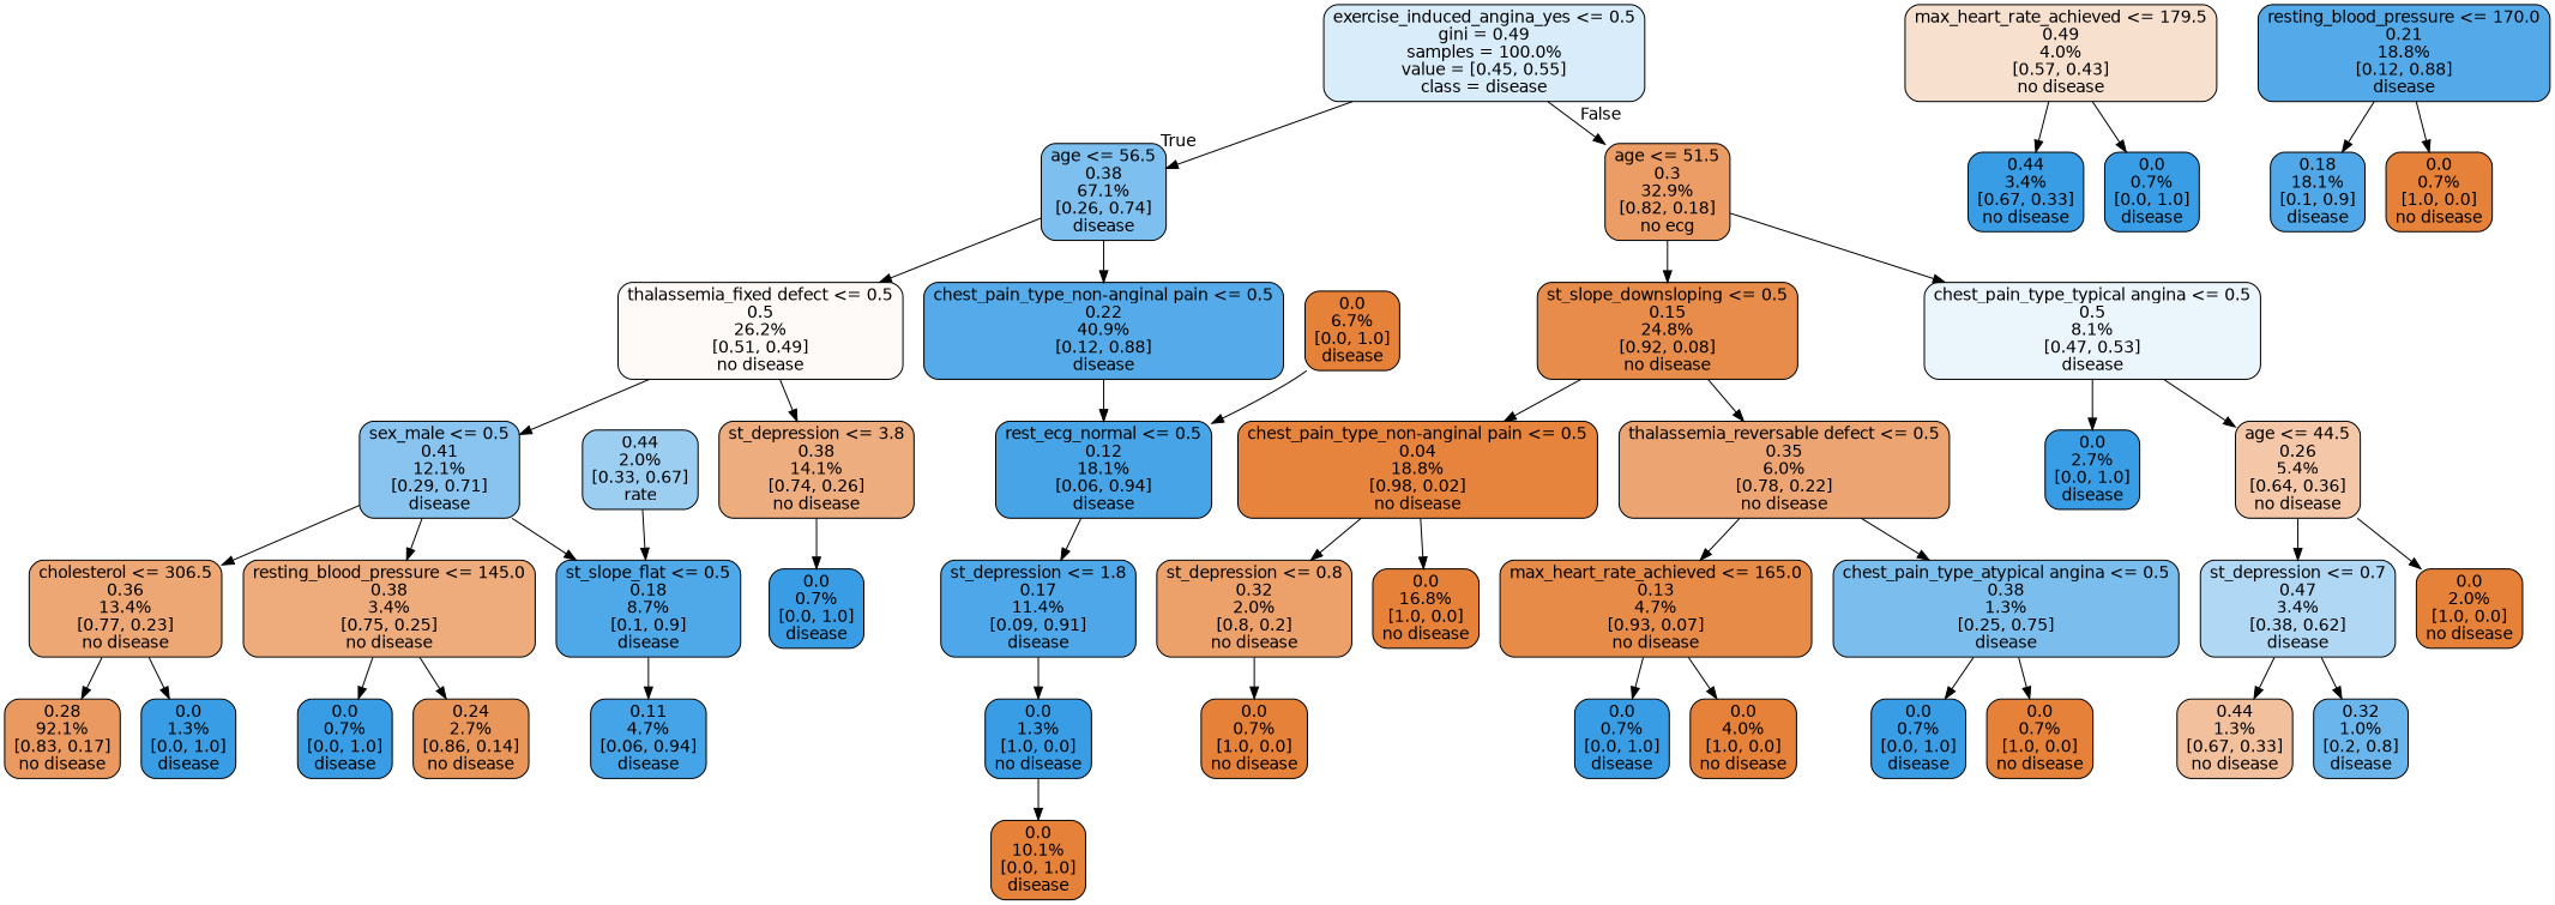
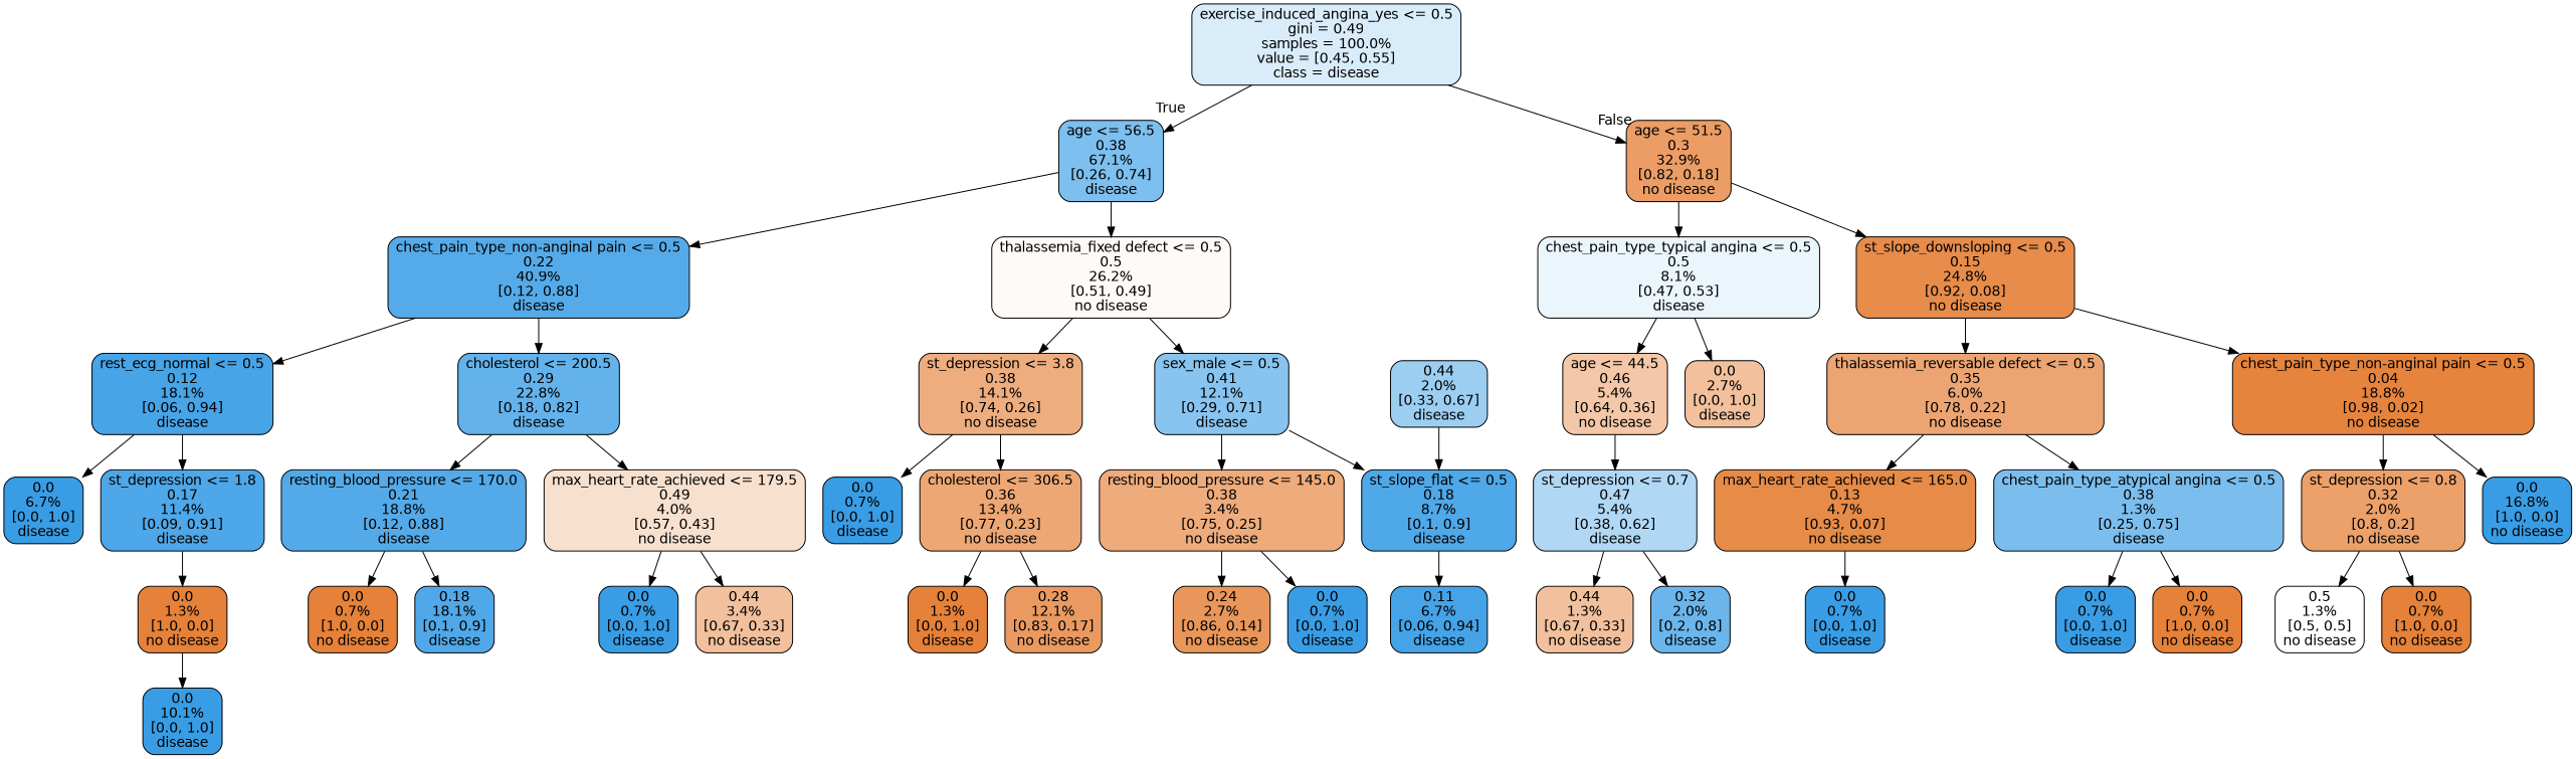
  digraph {
    node [color=black fillcolor="#399de5" fontname=helvetica shape=box style="filled, rounded"]
    edge [fontname=helvetica]
    n1 [fillcolor="#d9ecfa" label="exercise_induced_angina_yes <= 0.5\ngini = 0.49\nsamples = 100.0%\nvalue = [0.45, 0.55]\nclass = disease"]
    n2 [fillcolor="#7dbfee" label="age <= 56.5\n0.38\n67.1%\n[0.26, 0.74]\ndisease"]
-   n3 [fillcolor="#eb9d65" label="age <= 51.5\n0.3\n32.9%\n[0.82, 0.18]\nno ecg"]
+   n3 [fillcolor="#eb9d65" label="age <= 51.5\n0.3\n32.9%\n[0.82, 0.18]\nno disease"]
    n4 [fillcolor="#55abe9" label="chest_pain_type_non-anginal pain <= 0.5\n0.22\n40.9%\n[0.12, 0.88]\ndisease"]
    n5 [fillcolor="#fefaf8" label="thalassemia_fixed defect <= 0.5\n0.5\n26.2%\n[0.51, 0.49]\nno disease"]
    n6 [fillcolor="#ebf5fc" label="chest_pain_type_typical angina <= 0.5\n0.5\n8.1%\n[0.47, 0.53]\ndisease"]
    n7 [fillcolor="#e78c4a" label="st_slope_downsloping <= 0.5\n0.15\n24.8%\n[0.92, 0.08]\nno disease"]
+   n8 [fillcolor="#63b2eb" label="cholesterol <= 200.5\n0.29\n22.8%\n[0.18, 0.82]\ndisease"]
    n9 [fillcolor="#46a4e7" label="rest_ecg_normal <= 0.5\n0.12\n18.1%\n[0.06, 0.94]\ndisease"]
    n10 [fillcolor="#eead7e" label="st_depression <= 3.8\n0.38\n14.1%\n[0.74, 0.26]\nno disease"]
    n11 [fillcolor="#88c4ef" label="sex_male <= 0.5\n0.41\n12.1%\n[0.29, 0.71]\ndisease"]
    n12 [fillcolor="#f8e0ce" label="max_heart_rate_achieved <= 179.5\n0.49\n4.0%\n[0.57, 0.43]\nno disease"]
    n13 [fillcolor="#54aae9" label="resting_blood_pressure <= 170.0\n0.21\n18.8%\n[0.12, 0.88]\ndisease"]
    n14 [fillcolor="#4da7e8" label="st_depression <= 1.8\n0.17\n11.4%\n[0.09, 0.91]\ndisease"]
-   n15 [fillcolor="#e58139" label="0.0\n6.7%\n[0.0, 1.0]\ndisease"]
-   n16 [label="0.44\n3.4%\n[0.67, 0.33]\nno disease"]
+   n15 [label="0.0\n6.7%\n[0.0, 1.0]\ndisease"]
+   n16 [fillcolor="#f2c09c" label="0.44\n3.4%\n[0.67, 0.33]\nno disease"]
    n17 [label="0.0\n0.7%\n[0.0, 1.0]\ndisease"]
    n18 [fillcolor="#50a8e8" label="0.18\n18.1%\n[0.1, 0.9]\ndisease"]
    n19 [fillcolor="#e58139" label="0.0\n0.7%\n[1.0, 0.0]\nno disease"]
-   n20 [label="0.0\n1.3%\n[1.0, 0.0]\nno disease"]
-   n21 [fillcolor="#e58139" label="0.0\n10.1%\n[0.0, 1.0]\ndisease"]
+   n20 [fillcolor="#e58139" label="0.0\n1.3%\n[1.0, 0.0]\nno disease"]
+   n21 [label="0.0\n10.1%\n[0.0, 1.0]\ndisease"]
    n22 [fillcolor="#eda774" label="cholesterol <= 306.5\n0.36\n13.4%\n[0.77, 0.23]\nno disease"]
    n23 [label="0.0\n0.7%\n[0.0, 1.0]\ndisease"]
    n24 [fillcolor="#4fa8e8" label="st_slope_flat <= 0.5\n0.18\n8.7%\n[0.1, 0.9]\ndisease"]
    n25 [fillcolor="#eeab7b" label="resting_blood_pressure <= 145.0\n0.38\n3.4%\n[0.75, 0.25]\nno disease"]
-   n26 [fillcolor="#ea9a61" label="0.28\n92.1%\n[0.83, 0.17]\nno disease"]
-   n27 [label="0.0\n1.3%\n[0.0, 1.0]\ndisease"]
-   n28 [fillcolor="#45a3e7" label="0.11\n4.7%\n[0.06, 0.94]\ndisease"]
+   n26 [fillcolor="#ea9a61" label="0.28\n12.1%\n[0.83, 0.17]\nno disease"]
+   n27 [fillcolor="#e58139" label="0.0\n1.3%\n[0.0, 1.0]\ndisease"]
+   n28 [fillcolor="#45a3e7" label="0.11\n6.7%\n[0.06, 0.94]\ndisease"]
    n29 [fillcolor="#e9965a" label="0.24\n2.7%\n[0.86, 0.14]\nno disease"]
    n30 [label="0.0\n0.7%\n[0.0, 1.0]\ndisease"]
-   n31 [fillcolor="#9ccef2" label="0.44\n2.0%\n[0.33, 0.67]\nrate"]
-   n32 [label="0.0\n2.7%\n[0.0, 1.0]\ndisease"]
-   n33 [fillcolor="#f3c7a7" label="age <= 44.5\n0.26\n5.4%\n[0.64, 0.36]\nno disease"]
+   n31 [fillcolor="#9ccef2" label="0.44\n2.0%\n[0.33, 0.67]\ndisease"]
+   n32 [fillcolor="#f2c09c" label="0.0\n2.7%\n[0.0, 1.0]\ndisease"]
+   n33 [fillcolor="#f3c7a7" label="age <= 44.5\n0.46\n5.4%\n[0.64, 0.36]\nno disease"]
    n34 [fillcolor="#e6843d" label="chest_pain_type_non-anginal pain <= 0.5\n0.04\n18.8%\n[0.98, 0.02]\nno disease"]
    n35 [fillcolor="#eca572" label="thalassemia_reversable defect <= 0.5\n0.35\n6.0%\n[0.78, 0.22]\nno disease"]
-   n36 [fillcolor="#e58139" label="0.0\n2.0%\n[1.0, 0.0]\nno disease"]
-   n37 [fillcolor="#b0d8f5" label="st_depression <= 0.7\n0.47\n3.4%\n[0.38, 0.62]\ndisease"]
-   n38 [fillcolor="#6ab6ec" label="0.32\n1.0%\n[0.2, 0.8]\ndisease"]
+   n37 [fillcolor="#b0d8f5" label="st_depression <= 0.7\n0.47\n5.4%\n[0.38, 0.62]\ndisease"]
+   n38 [fillcolor="#6ab6ec" label="0.32\n2.0%\n[0.2, 0.8]\ndisease"]
    n39 [fillcolor="#f2c09c" label="0.44\n1.3%\n[0.67, 0.33]\nno disease"]
-   n40 [fillcolor="#e58139" label="0.0\n16.8%\n[1.0, 0.0]\nno disease"]
+   n40 [label="0.0\n16.8%\n[1.0, 0.0]\nno disease"]
    n41 [fillcolor="#eca06a" label="st_depression <= 0.8\n0.32\n2.0%\n[0.8, 0.2]\nno disease"]
    n42 [fillcolor="#7bbeee" label="chest_pain_type_atypical angina <= 0.5\n0.38\n1.3%\n[0.25, 0.75]\ndisease"]
    n43 [fillcolor="#e78b48" label="max_heart_rate_achieved <= 165.0\n0.13\n4.7%\n[0.93, 0.07]\nno disease"]
    n44 [fillcolor="#e58139" label="0.0\n0.7%\n[1.0, 0.0]\nno disease"]
+   n45 [fillcolor="#ffffff" label="0.5\n1.3%\n[0.5, 0.5]\nno disease"]
    n46 [fillcolor="#e58139" label="0.0\n0.7%\n[1.0, 0.0]\nno disease"]
    n47 [label="0.0\n0.7%\n[0.0, 1.0]\ndisease"]
-   n48 [fillcolor="#e58139" label="0.0\n4.0%\n[1.0, 0.0]\nno disease"]
    n49 [label="0.0\n0.7%\n[0.0, 1.0]\ndisease"]
    n1 -> n2 [headlabel=True labelangle=45 labeldistance=2.5]
    n1 -> n3 [headlabel=False labelangle=-45 labeldistance=2.5]
    n2 -> n4
    n2 -> n5
    n3 -> n6
    n3 -> n7
+   n4 -> n8
    n4 -> n9
    n5 -> n10
    n5 -> n11
    n6 -> n32
    n6 -> n33
    n7 -> n34
    n7 -> n35
+   n8 -> n12
+   n8 -> n13
    n9 -> n14
-   n15 -> n9
-   n11 -> n22
+   n9 -> n15
+   n10 -> n22
    n10 -> n23
    n11 -> n24
    n11 -> n25
    n12 -> n16
    n12 -> n17
    n13 -> n18
    n13 -> n19
    n14 -> n20
    n20 -> n21
    n22 -> n26
    n22 -> n27
    n24 -> n28
    n25 -> n29
    n25 -> n30
    n31 -> n24
-   n33 -> n36
    n33 -> n37
    n34 -> n40
    n34 -> n41
    n35 -> n42
    n35 -> n43
    n37 -> n38
    n37 -> n39
    n41 -> n44
+   n41 -> n45
    n42 -> n46
    n42 -> n47
-   n43 -> n48
    n43 -> n49
  }
